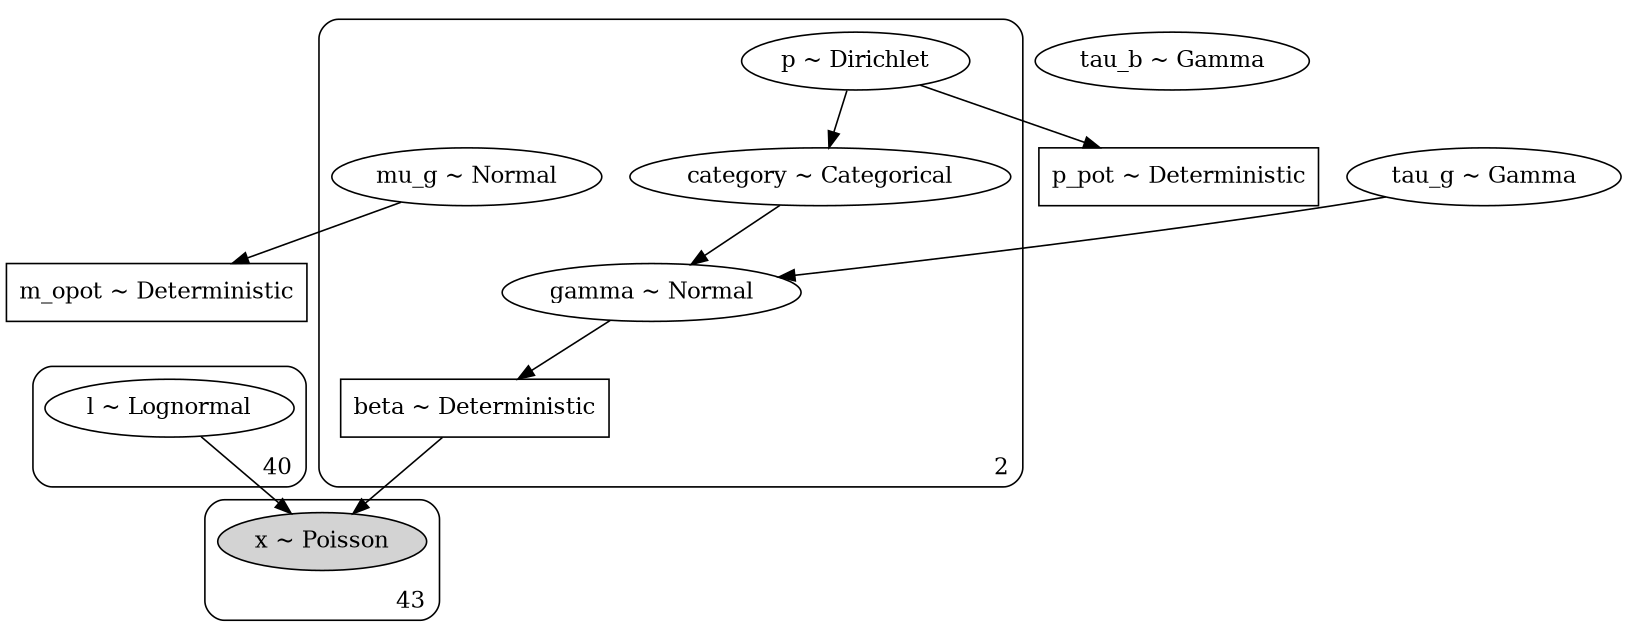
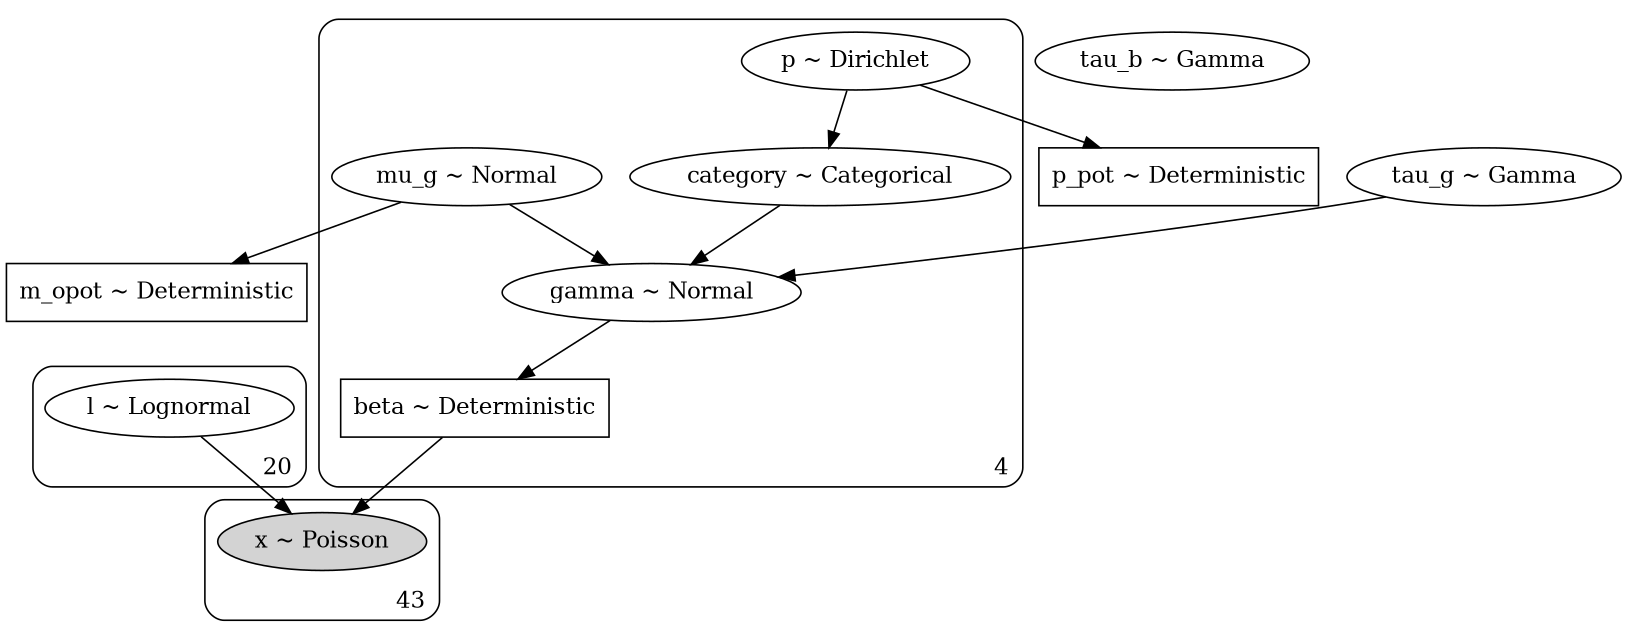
  digraph {
    n1 [label="gamma ~ Normal"]
    n2 [label="p ~ Dirichlet"]
    n3 [label="category ~ Categorical"]
    n4 [label="mu_g ~ Normal"]
    n5 [label="beta ~ Deterministic" shape=box]
    n6 [label="l ~ Lognormal"]
    n7 [label="x ~ Poisson" style=filled]
    n8 [label="p_pot ~ Deterministic" shape=box]
    n9 [label="m_opot ~ Deterministic" shape=box]
    n10 [label="tau_b ~ Gamma"]
    n11 [label="tau_g ~ Gamma"]
    subgraph cluster_1 {
-     label=2
+     label=4
      labeljust=r
      labelloc=b
      style=rounded
      n1
      n2
      n3
      n4
      n5
    }
    subgraph cluster_2 {
-     label=40
+     label=20
      labeljust=r
      labelloc=b
      style=rounded
      n6
    }
    subgraph cluster_3 {
      label=43
      labeljust=r
      labelloc=b
      style=rounded
      n7
    }
    n1 -> n5
    n2 -> n3
    n2 -> n8
    n3 -> n1
+   n4 -> n1
    n4 -> n9
    n5 -> n7
    n6 -> n7
    n11 -> n1
  }
